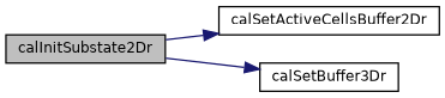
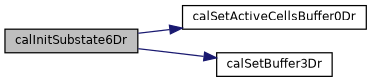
  digraph {
    rankdir=LR
    node [color=black fillcolor=white fontname=Helvetica fontsize=10 shape=record style=filled]
    edge [color=midnightblue fontname=Helvetica fontsize=10 labelfontname=Helvetica labelfontsize=10 style=solid]
-   n1 [fillcolor=grey75 fontcolor=black height=0.2 label=calInitSubstate2Dr width=0.4]
-   n2 [height=0.2 label=calSetActiveCellsBuffer2Dr width=0.4]
+   n1 [fillcolor=grey75 fontcolor=black height=0.2 label=calInitSubstate6Dr width=0.4]
+   n2 [height=0.2 label=calSetActiveCellsBuffer0Dr width=0.4]
    n3 [height=0.2 label=calSetBuffer3Dr width=0.4]
    n1 -> n2
    n1 -> n3
  }
